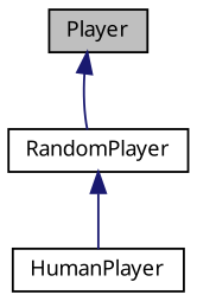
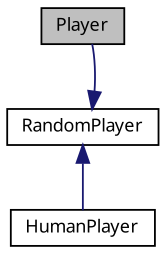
  digraph {
    fontname="Noto Sans"
    node [color=black fillcolor=white fontname="Noto Sans" fontsize=10 shape=record style=filled]
    edge [color=midnightblue dir=back fontname="Noto Sans" fontsize=10 labelfontname=Helvetica labelfontsize=10 style=solid]
    n1 [fillcolor=grey75 fontcolor=black height=0.2 label=Player width=0.4]
    n2 [height=0.2 label=RandomPlayer width=0.4]
    n3 [height=0.2 label=HumanPlayer width=0.4]
-   n1 -> n2
+   n2 -> n1
    n2 -> n3
  }
